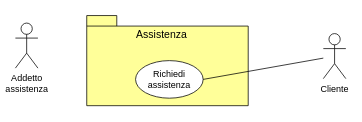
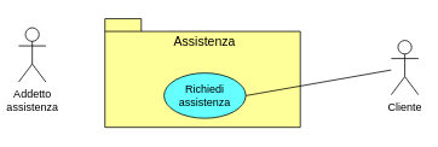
  <mxCell id="0" />
  <mxCell id="1" parent="0" />
  <mxCell id="2" value="Addetto &lt;br&gt;assistenza" style="shape=umlActor;verticalLabelPosition=bottom;verticalAlign=top;html=1;" parent="1" vertex="1"><mxGeometry x="20" y="30" width="30" height="60" as="geometry" /></mxCell>
  <mxCell id="3" value="" style="shape=folder;fontStyle=1;spacingTop=10;tabWidth=40;tabHeight=14;tabPosition=left;html=1;fillColor=#FFFF99;" parent="1" vertex="1"><mxGeometry x="115" y="20" width="215" height="120" as="geometry" /></mxCell>
- <mxCell id="4" value="Assistenza" style="text;align=center;fontStyle=0;verticalAlign=middle;spacingLeft=3;spacingRight=3;strokeColor=none;rotatable=0;points=[[0,0.5],[1,0.5]];portConstraint=eastwest;fontSize=14;" parent="1" vertex="1"><mxGeometry x="175" y="31" width="80" height="26" as="geometry" /></mxCell>
- <mxCell id="5" value="Richiedi assistenza" style="ellipse;whiteSpace=wrap;html=1;fillColor=#ffffff;" parent="1" vertex="1"><mxGeometry x="180" y="80" width="90" height="50" as="geometry" /></mxCell>
+ <mxCell id="4" value="Assistenza" style="text;align=center;fontStyle=0;verticalAlign=middle;spacingLeft=3;spacingRight=3;strokeColor=none;rotatable=0;points=[[0,0.5],[1,0.5]];portConstraint=eastwest;fontSize=14;" parent="1" vertex="1"><mxGeometry x="185" y="31" width="80" height="26" as="geometry" /></mxCell>
+ <mxCell id="5" value="Richiedi assistenza" style="ellipse;whiteSpace=wrap;html=1;fillColor=#66FFFF;" parent="1" vertex="1"><mxGeometry x="180" y="80" width="90" height="50" as="geometry" /></mxCell>
  <mxCell id="6" value="Cliente" style="shape=umlActor;verticalLabelPosition=bottom;verticalAlign=top;html=1;outlineConnect=0;" parent="1" vertex="1"><mxGeometry x="430" y="44" width="30" height="60" as="geometry" /></mxCell>
  <mxCell id="7" value="" style="endArrow=none;html=1;exitX=1;exitY=0.5;exitDx=0;exitDy=0;" parent="1" source="5" edge="1" target="6"><mxGeometry width="50" height="50" relative="1" as="geometry"><mxPoint x="290" y="-170" as="sourcePoint" /><mxPoint x="420" y="-180" as="targetPoint" /></mxGeometry></mxCell>
